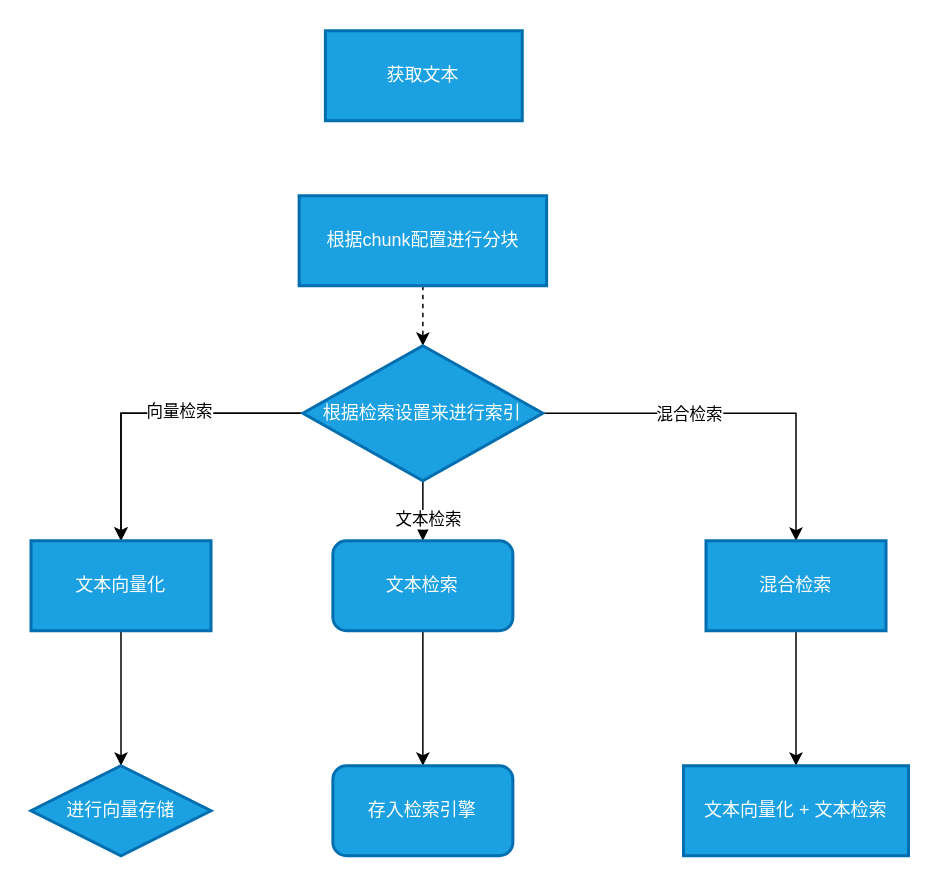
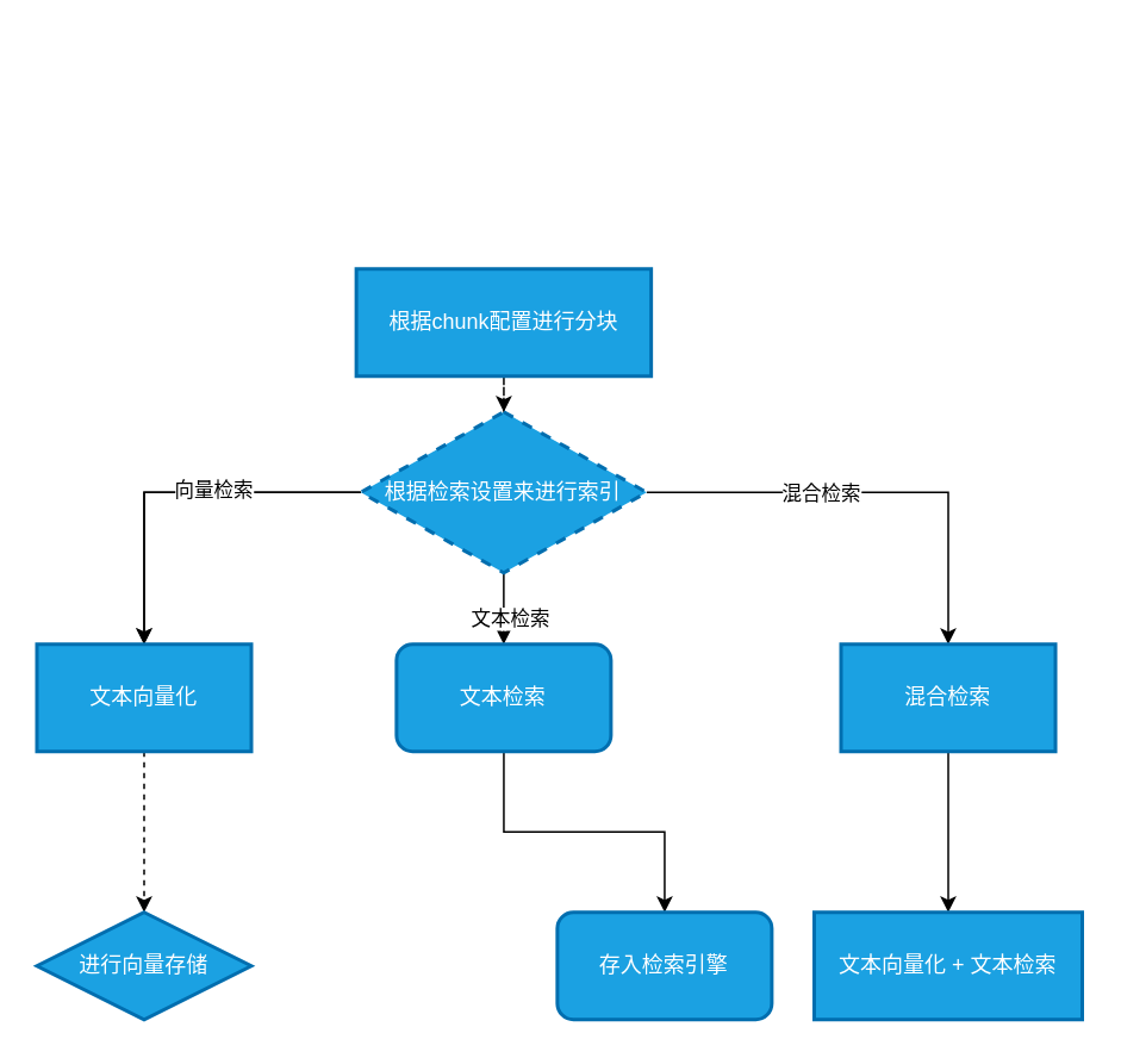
  <mxCell id="0" />
  <mxCell id="1" parent="0" />
- <mxCell id="2" value="获取文本" style="whiteSpace=wrap;html=1;strokeWidth=2;fillColor=#1ba1e2;strokeColor=#006EAF;fontColor=#ffffff;" vertex="1" parent="1"><mxGeometry x="216.25" y="20" width="131.25" height="60" as="geometry" /></mxCell>
  <mxCell id="3" value="" style="edgeStyle=orthogonalEdgeStyle;rounded=0;orthogonalLoop=1;jettySize=auto;html=1;dashed=1;" edge="1" parent="1" source="4" target="12"><mxGeometry relative="1" as="geometry" /></mxCell>
- <mxCell id="4" value="根据chunk配置进行分块" style="whiteSpace=wrap;html=1;strokeWidth=2;fillColor=#1ba1e2;strokeColor=#006EAF;fontColor=#ffffff;" vertex="1" parent="1"><mxGeometry x="198.75" y="130" width="165" height="60" as="geometry" /></mxCell>
+ <mxCell id="4" value="根据chunk配置进行分块" style="whiteSpace=wrap;html=1;strokeWidth=2;fillColor=#1ba1e2;strokeColor=#006EAF;fontColor=#ffffff;" vertex="1" parent="1"><mxGeometry x="198.75" y="150" width="165" height="60" as="geometry" /></mxCell>
  <mxCell id="5" value="" style="edgeStyle=orthogonalEdgeStyle;rounded=0;orthogonalLoop=1;jettySize=auto;html=1;" edge="1" parent="1" source="12" target="14"><mxGeometry relative="1" as="geometry" /></mxCell>
  <mxCell id="6" value="" style="edgeStyle=orthogonalEdgeStyle;rounded=0;orthogonalLoop=1;jettySize=auto;html=1;" edge="1" parent="1" source="12" target="14"><mxGeometry relative="1" as="geometry" /></mxCell>
  <mxCell id="7" value="向量检索" style="edgeLabel;html=1;align=center;verticalAlign=middle;resizable=0;points=[];" vertex="1" connectable="0" parent="6"><mxGeometry x="-0.194" y="-2" relative="1" as="geometry"><mxPoint as="offset" /></mxGeometry></mxCell>
  <mxCell id="8" value="" style="edgeStyle=orthogonalEdgeStyle;rounded=0;orthogonalLoop=1;jettySize=auto;html=1;" edge="1" parent="1" source="12" target="16"><mxGeometry relative="1" as="geometry" /></mxCell>
  <mxCell id="9" value="文本检索" style="edgeLabel;html=1;align=center;verticalAlign=middle;resizable=0;points=[];" vertex="1" connectable="0" parent="8"><mxGeometry x="0.265" y="3" relative="1" as="geometry"><mxPoint as="offset" /></mxGeometry></mxCell>
  <mxCell id="10" value="" style="edgeStyle=orthogonalEdgeStyle;rounded=0;orthogonalLoop=1;jettySize=auto;html=1;" edge="1" parent="1" source="12" target="18"><mxGeometry relative="1" as="geometry" /></mxCell>
  <mxCell id="11" value="混合检索" style="edgeLabel;html=1;align=center;verticalAlign=middle;resizable=0;points=[];" vertex="1" connectable="0" parent="10"><mxGeometry x="-0.234" relative="1" as="geometry"><mxPoint as="offset" /></mxGeometry></mxCell>
- <mxCell id="12" value="根据检索设置来进行索引" style="rhombus;whiteSpace=wrap;html=1;strokeWidth=2;fillColor=#1ba1e2;fontColor=#ffffff;strokeColor=#006EAF;" vertex="1" parent="1"><mxGeometry x="201.25" y="230" width="160" height="90" as="geometry" /></mxCell>
- <mxCell id="13" value="" style="edgeStyle=orthogonalEdgeStyle;rounded=0;orthogonalLoop=1;jettySize=auto;html=1;" edge="1" parent="1" source="14" target="19"><mxGeometry relative="1" as="geometry" /></mxCell>
+ <mxCell id="12" value="根据检索设置来进行索引" style="rhombus;whiteSpace=wrap;html=1;strokeWidth=2;fillColor=#1ba1e2;fontColor=#ffffff;strokeColor=#006EAF;dashed=1;" vertex="1" parent="1"><mxGeometry x="201.25" y="230" width="160" height="90" as="geometry" /></mxCell>
+ <mxCell id="13" value="" style="edgeStyle=orthogonalEdgeStyle;rounded=0;orthogonalLoop=1;jettySize=auto;html=1;dashed=1;" edge="1" parent="1" source="14" target="19"><mxGeometry relative="1" as="geometry" /></mxCell>
  <mxCell id="14" value="文本向量化" style="whiteSpace=wrap;html=1;strokeWidth=2;fillColor=#1ba1e2;strokeColor=#006EAF;fontColor=#ffffff;" vertex="1" parent="1"><mxGeometry x="20" y="360" width="120" height="60" as="geometry" /></mxCell>
  <mxCell id="15" value="" style="edgeStyle=orthogonalEdgeStyle;rounded=0;orthogonalLoop=1;jettySize=auto;html=1;" edge="1" parent="1" source="16" target="20"><mxGeometry relative="1" as="geometry" /></mxCell>
  <mxCell id="16" value="文本检索" style="rounded=1;whiteSpace=wrap;html=1;strokeWidth=2;fillColor=#1ba1e2;strokeColor=#006EAF;fontColor=#ffffff;" vertex="1" parent="1"><mxGeometry x="221.25" y="360" width="120" height="60" as="geometry" /></mxCell>
  <mxCell id="17" value="" style="edgeStyle=orthogonalEdgeStyle;rounded=0;orthogonalLoop=1;jettySize=auto;html=1;" edge="1" parent="1" source="18" target="21"><mxGeometry relative="1" as="geometry" /></mxCell>
  <mxCell id="18" value="混合检索" style="whiteSpace=wrap;html=1;strokeWidth=2;fillColor=#1ba1e2;strokeColor=#006EAF;fontColor=#ffffff;" vertex="1" parent="1"><mxGeometry x="470" y="360" width="120" height="60" as="geometry" /></mxCell>
  <mxCell id="19" value="进行向量存储" style="rhombus;whiteSpace=wrap;html=1;strokeWidth=2;fillColor=#1ba1e2;strokeColor=#006EAF;fontColor=#ffffff;" vertex="1" parent="1"><mxGeometry x="20" y="510" width="120" height="60" as="geometry" /></mxCell>
- <mxCell id="20" value="存入检索引擎" style="whiteSpace=wrap;html=1;rounded=1;strokeWidth=2;fillColor=#1ba1e2;strokeColor=#006EAF;fontColor=#ffffff;" vertex="1" parent="1"><mxGeometry x="221.25" y="510" width="120" height="60" as="geometry" /></mxCell>
+ <mxCell id="20" value="存入检索引擎" style="whiteSpace=wrap;html=1;rounded=1;strokeWidth=2;fillColor=#1ba1e2;strokeColor=#006EAF;fontColor=#ffffff;" vertex="1" parent="1"><mxGeometry x="311.25" y="510" width="120" height="60" as="geometry" /></mxCell>
  <mxCell id="21" value="文本向量化 + 文本检索" style="whiteSpace=wrap;html=1;strokeWidth=2;fillColor=#1ba1e2;fontColor=#ffffff;strokeColor=#006EAF;" vertex="1" parent="1"><mxGeometry x="455" y="510" width="150" height="60" as="geometry" /></mxCell>
